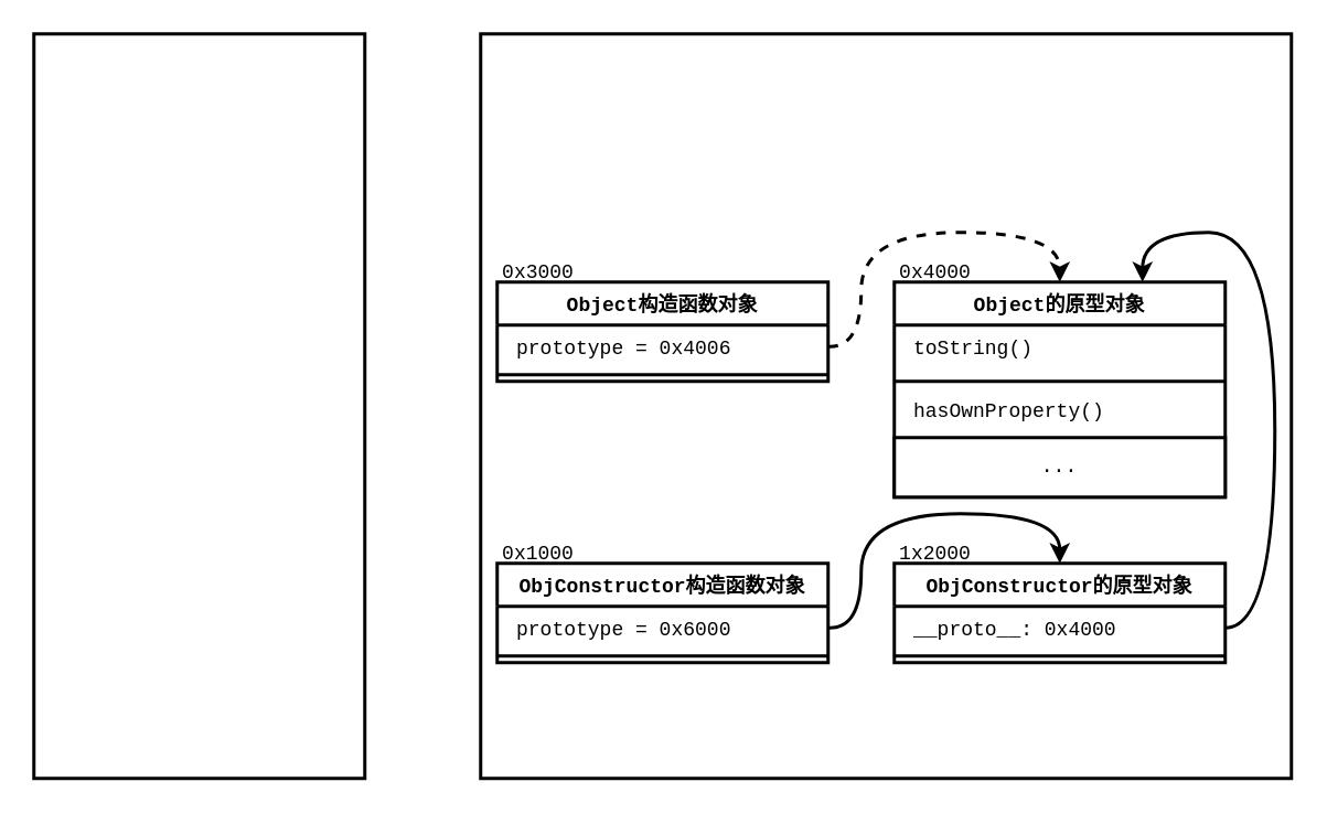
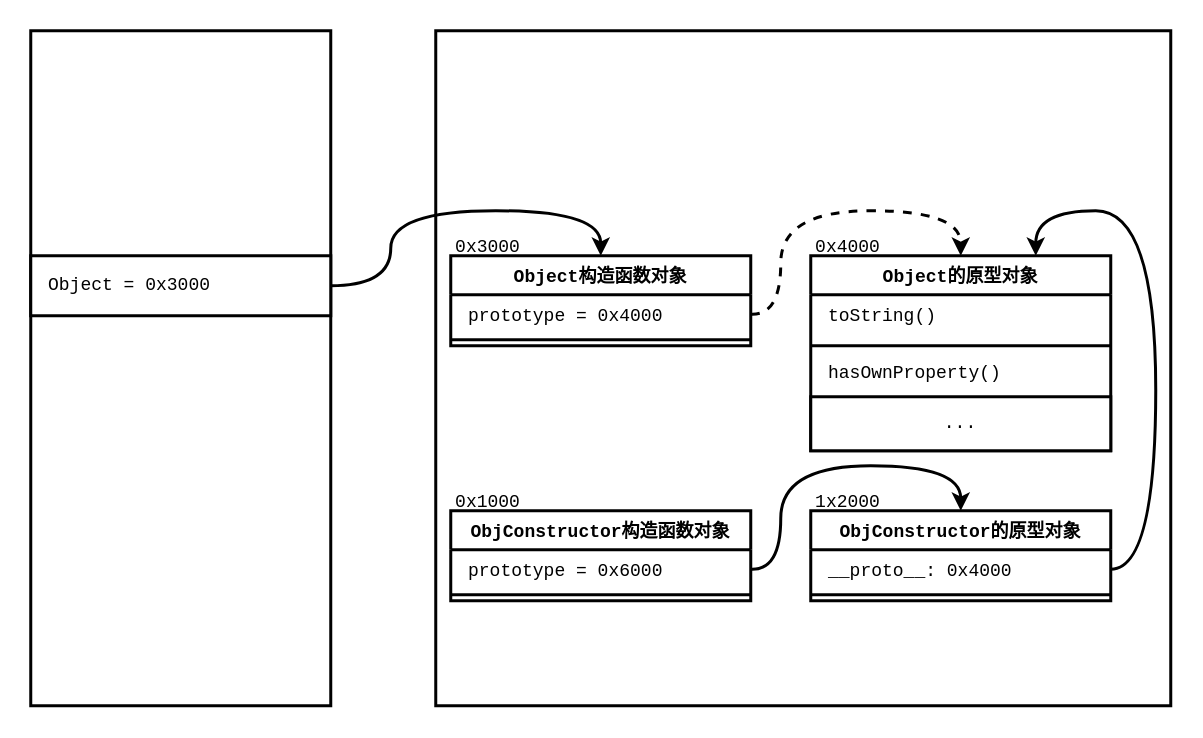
  <mxCell id="0" />
  <mxCell id="1" parent="0" />
  <mxCell id="2" value="" style="rounded=0;whiteSpace=wrap;html=1;fontFamily=Courier New;strokeWidth=2;fontColor=#000000;spacingLeft=10;spacingRight=10;" vertex="1" parent="1"><mxGeometry x="20" y="20" width="200" height="450" as="geometry" /></mxCell>
  <mxCell id="3" value="" style="rounded=0;whiteSpace=wrap;html=1;fontFamily=Courier New;strokeWidth=2;fontColor=#000000;spacingLeft=10;spacingRight=10;" vertex="1" parent="1"><mxGeometry x="290" y="20" width="490" height="450" as="geometry" /></mxCell>
  <mxCell id="4" value="ObjConstructor构造函数对象" style="swimlane;fontStyle=1;align=center;verticalAlign=top;childLayout=stackLayout;horizontal=1;startSize=26;horizontalStack=0;resizeParent=1;resizeParentMax=0;resizeLast=0;collapsible=1;marginBottom=0;fontFamily=Courier New;strokeWidth=2;fontColor=#000000;spacingLeft=10;spacingRight=10;" vertex="1" parent="1"><mxGeometry x="300" y="340" width="200" height="60" as="geometry" /></mxCell>
  <mxCell id="5" value="prototype = 0x6000" style="text;strokeColor=none;fillColor=none;align=left;verticalAlign=top;spacingLeft=10;spacingRight=10;overflow=hidden;rotatable=0;points=[[0,0.5],[1,0.5]];portConstraint=eastwest;fontFamily=Courier New;strokeWidth=2;fontColor=#000000;" vertex="1" parent="4"><mxGeometry y="26" width="200" height="26" as="geometry" /></mxCell>
  <mxCell id="6" value="" style="line;strokeWidth=2;fillColor=none;align=left;verticalAlign=middle;spacingTop=-1;spacingLeft=10;spacingRight=10;rotatable=0;labelPosition=right;points=[];portConstraint=eastwest;fontFamily=Courier New;fontColor=#000000;" vertex="1" parent="4"><mxGeometry y="52" width="200" height="8" as="geometry" /></mxCell>
  <mxCell id="7" value="ObjConstructor的原型对象" style="swimlane;fontStyle=1;align=center;verticalAlign=top;childLayout=stackLayout;horizontal=1;startSize=26;horizontalStack=0;resizeParent=1;resizeParentMax=0;resizeLast=0;collapsible=1;marginBottom=0;fontFamily=Courier New;strokeWidth=2;fontColor=#000000;spacingLeft=10;spacingRight=10;" vertex="1" parent="1"><mxGeometry x="540" y="340" width="200" height="60" as="geometry"><mxRectangle x="560" y="360" width="200" height="30" as="alternateBounds" /></mxGeometry></mxCell>
  <mxCell id="8" value="__proto__: 0x4000" style="text;strokeColor=none;fillColor=none;align=left;verticalAlign=top;spacingLeft=10;spacingRight=10;overflow=hidden;rotatable=0;points=[[0,0.5],[1,0.5]];portConstraint=eastwest;fontFamily=Courier New;strokeWidth=2;fontColor=#000000;" vertex="1" parent="7"><mxGeometry y="26" width="200" height="26" as="geometry" /></mxCell>
  <mxCell id="9" value="" style="line;strokeWidth=2;fillColor=none;align=left;verticalAlign=middle;spacingTop=-1;spacingLeft=10;spacingRight=10;rotatable=0;labelPosition=right;points=[];portConstraint=eastwest;fontFamily=Courier New;fontColor=#000000;" vertex="1" parent="7"><mxGeometry y="52" width="200" height="8" as="geometry" /></mxCell>
  <mxCell id="10" value="" style="curved=1;endArrow=classic;html=1;rounded=0;fontFamily=Courier New;exitX=1;exitY=0.5;exitDx=0;exitDy=0;entryX=0.5;entryY=0;entryDx=0;entryDy=0;strokeWidth=2;fontColor=#000000;spacingLeft=10;spacingRight=10;" edge="1" parent="1" source="5" target="7"><mxGeometry width="50" height="50" relative="1" as="geometry"><mxPoint x="400" y="280" as="sourcePoint" /><mxPoint x="450" y="230" as="targetPoint" /><Array as="points"><mxPoint x="520" y="380" /><mxPoint x="520" y="310" /><mxPoint x="640" y="310" /></Array></mxGeometry></mxCell>
+ <mxCell id="11" value="Object = 0x3000" style="rounded=0;whiteSpace=wrap;html=1;fontFamily=Courier New;align=left;spacingLeft=10;strokeWidth=2;fontColor=#000000;spacingRight=10;" vertex="1" parent="1"><mxGeometry x="20" y="170" width="200" height="40" as="geometry" /></mxCell>
  <mxCell id="12" value="Object构造函数对象" style="swimlane;fontStyle=1;align=center;verticalAlign=top;childLayout=stackLayout;horizontal=1;startSize=26;horizontalStack=0;resizeParent=1;resizeParentMax=0;resizeLast=0;collapsible=1;marginBottom=0;fontFamily=Courier New;strokeWidth=2;fontColor=#000000;spacingLeft=10;spacingRight=10;" vertex="1" parent="1"><mxGeometry x="300" y="170" width="200" height="60" as="geometry" /></mxCell>
- <mxCell id="13" value="prototype = 0x4006" style="text;strokeColor=none;fillColor=none;align=left;verticalAlign=top;spacingLeft=10;spacingRight=10;overflow=hidden;rotatable=0;points=[[0,0.5],[1,0.5]];portConstraint=eastwest;fontFamily=Courier New;strokeWidth=2;fontColor=#000000;" vertex="1" parent="12"><mxGeometry y="26" width="200" height="26" as="geometry" /></mxCell>
+ <mxCell id="13" value="prototype = 0x4000" style="text;strokeColor=none;fillColor=none;align=left;verticalAlign=top;spacingLeft=10;spacingRight=10;overflow=hidden;rotatable=0;points=[[0,0.5],[1,0.5]];portConstraint=eastwest;fontFamily=Courier New;strokeWidth=2;fontColor=#000000;" vertex="1" parent="12"><mxGeometry y="26" width="200" height="26" as="geometry" /></mxCell>
  <mxCell id="14" value="" style="line;strokeWidth=2;fillColor=none;align=left;verticalAlign=middle;spacingTop=-1;spacingLeft=10;spacingRight=10;rotatable=0;labelPosition=right;points=[];portConstraint=eastwest;fontFamily=Courier New;fontColor=#000000;" vertex="1" parent="12"><mxGeometry y="52" width="200" height="8" as="geometry" /></mxCell>
  <mxCell id="15" value="" style="curved=1;endArrow=classic;html=1;rounded=0;fontFamily=Courier New;exitX=1;exitY=0.5;exitDx=0;exitDy=0;entryX=0.5;entryY=0;entryDx=0;entryDy=0;strokeWidth=2;fontColor=#000000;spacingLeft=10;spacingRight=10;dashed=1;" edge="1" parent="1" source="13" target="20"><mxGeometry width="50" height="50" relative="1" as="geometry"><mxPoint x="400" y="230" as="sourcePoint" /><mxPoint x="450" y="180" as="targetPoint" /><Array as="points"><mxPoint x="520" y="210" /><mxPoint x="520" y="140" /><mxPoint x="640" y="140" /></Array></mxGeometry></mxCell>
+ <mxCell id="16" value="" style="curved=1;endArrow=classic;html=1;rounded=0;fontFamily=Courier New;exitX=1;exitY=0.5;exitDx=0;exitDy=0;entryX=0.5;entryY=0;entryDx=0;entryDy=0;strokeWidth=2;fontColor=#000000;spacingLeft=10;spacingRight=10;" edge="1" parent="1" source="11" target="12"><mxGeometry width="50" height="50" relative="1" as="geometry"><mxPoint x="220" y="240" as="sourcePoint" /><mxPoint x="450" y="230" as="targetPoint" /><Array as="points"><mxPoint x="260" y="190" /><mxPoint x="260" y="140" /><mxPoint x="400" y="140" /></Array></mxGeometry></mxCell>
  <mxCell id="17" value="0x1000" style="text;html=1;strokeColor=none;fillColor=none;align=center;verticalAlign=middle;whiteSpace=wrap;rounded=0;fontFamily=Courier New;strokeWidth=2;fontColor=#000000;spacingLeft=10;spacingRight=10;" vertex="1" parent="1"><mxGeometry x="300" y="330" width="50" height="10" as="geometry" /></mxCell>
  <mxCell id="18" value="1x2000" style="text;html=1;strokeColor=none;fillColor=none;align=center;verticalAlign=middle;whiteSpace=wrap;rounded=0;fontFamily=Courier New;strokeWidth=2;fontColor=#000000;spacingLeft=10;spacingRight=10;" vertex="1" parent="1"><mxGeometry x="540" y="330" width="50" height="10" as="geometry" /></mxCell>
  <mxCell id="19" value="0x3000" style="text;html=1;strokeColor=none;fillColor=none;align=center;verticalAlign=middle;whiteSpace=wrap;rounded=0;fontFamily=Courier New;strokeWidth=2;fontColor=#000000;spacingLeft=10;spacingRight=10;" vertex="1" parent="1"><mxGeometry x="300" y="160" width="50" height="10" as="geometry" /></mxCell>
  <mxCell id="20" value="Object的原型对象" style="swimlane;fontStyle=1;align=center;verticalAlign=top;childLayout=stackLayout;horizontal=1;startSize=26;horizontalStack=0;resizeParent=1;resizeParentMax=0;resizeLast=0;collapsible=1;marginBottom=0;fontFamily=Courier New;strokeWidth=2;fontColor=#000000;spacingLeft=10;spacingRight=10;" vertex="1" parent="1"><mxGeometry x="540" y="170" width="200" height="130" as="geometry"><mxRectangle x="560" y="240" width="160" height="30" as="alternateBounds" /></mxGeometry></mxCell>
  <mxCell id="21" value="toString()" style="text;html=1;strokeColor=none;fillColor=none;align=left;verticalAlign=middle;whiteSpace=wrap;rounded=0;fontFamily=Courier New;fontColor=#000000;spacingLeft=10;spacingRight=10;" vertex="1" parent="20"><mxGeometry y="26" width="200" height="30" as="geometry" /></mxCell>
  <mxCell id="22" value="" style="line;strokeWidth=2;fillColor=none;align=left;verticalAlign=middle;spacingTop=-1;spacingLeft=10;spacingRight=10;rotatable=0;labelPosition=right;points=[];portConstraint=eastwest;fontFamily=Courier New;fontColor=#000000;" vertex="1" parent="20"><mxGeometry y="56" width="200" height="8" as="geometry" /></mxCell>
  <mxCell id="23" value="hasOwnProperty()" style="text;html=1;strokeColor=none;fillColor=none;align=left;verticalAlign=middle;whiteSpace=wrap;rounded=0;fontFamily=Courier New;fontColor=#000000;spacingLeft=10;spacingRight=10;" vertex="1" parent="20"><mxGeometry y="64" width="200" height="30" as="geometry" /></mxCell>
  <mxCell id="24" value="..." style="rounded=0;whiteSpace=wrap;html=1;fontFamily=Courier New;fontColor=#000000;strokeColor=#000000;strokeWidth=2;" vertex="1" parent="20"><mxGeometry y="94" width="200" height="36" as="geometry" /></mxCell>
  <mxCell id="25" value="0x4000" style="text;html=1;strokeColor=none;fillColor=none;align=center;verticalAlign=middle;whiteSpace=wrap;rounded=0;fontFamily=Courier New;strokeWidth=2;fontColor=#000000;spacingLeft=10;spacingRight=10;" vertex="1" parent="1"><mxGeometry x="540" y="160" width="50" height="10" as="geometry" /></mxCell>
  <mxCell id="26" value="" style="curved=1;endArrow=classic;html=1;rounded=0;fontFamily=Courier New;fontColor=#000000;strokeColor=#000000;strokeWidth=2;exitX=1;exitY=0.5;exitDx=0;exitDy=0;entryX=0.75;entryY=0;entryDx=0;entryDy=0;spacingLeft=10;spacingRight=10;" edge="1" parent="1" source="8" target="20"><mxGeometry width="50" height="50" relative="1" as="geometry"><mxPoint x="480" y="270" as="sourcePoint" /><mxPoint x="530" y="220" as="targetPoint" /><Array as="points"><mxPoint x="770" y="379" /><mxPoint x="770" y="140" /><mxPoint x="690" y="140" /></Array></mxGeometry></mxCell>
